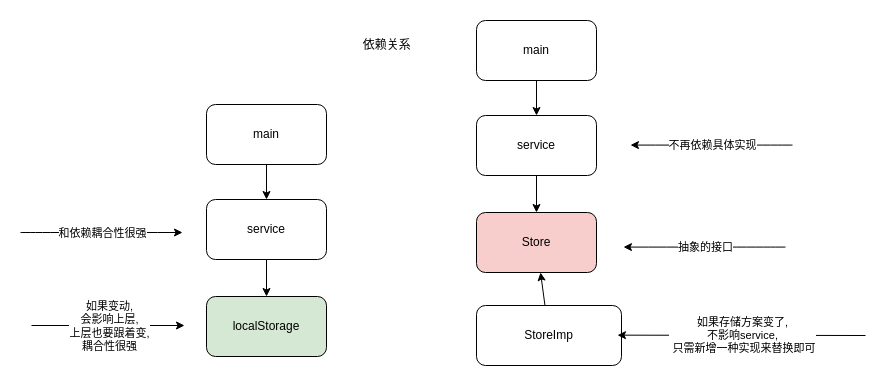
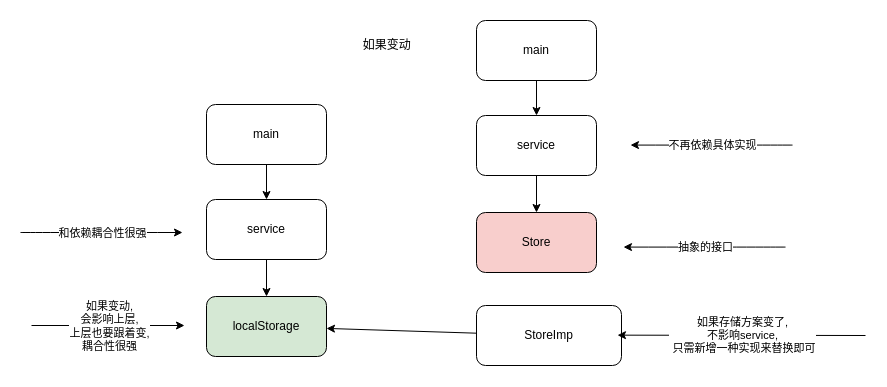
  <mxCell id="0" />
  <mxCell id="1" parent="0" />
  <mxCell id="2" value="" style="edgeStyle=none;html=1;movable=0;resizable=0;rotatable=0;deletable=0;editable=0;connectable=0;" edge="1" parent="1" source="3" target="5"><mxGeometry relative="1" as="geometry" /></mxCell>
  <mxCell id="3" value="main" style="rounded=1;whiteSpace=wrap;html=1;movable=0;resizable=0;rotatable=0;deletable=0;editable=0;connectable=0;" vertex="1" parent="1"><mxGeometry x="206" y="104" width="120" height="60" as="geometry" /></mxCell>
  <mxCell id="4" value="" style="edgeStyle=none;html=1;movable=0;resizable=0;rotatable=0;deletable=0;editable=0;connectable=0;" edge="1" parent="1" source="5" target="6"><mxGeometry relative="1" as="geometry" /></mxCell>
  <mxCell id="5" value="service" style="rounded=1;whiteSpace=wrap;html=1;movable=0;resizable=0;rotatable=0;deletable=0;editable=0;connectable=0;" vertex="1" parent="1"><mxGeometry x="206" y="199" width="120" height="60" as="geometry" /></mxCell>
  <mxCell id="6" value="localStorage" style="rounded=1;whiteSpace=wrap;html=1;movable=0;resizable=0;rotatable=0;deletable=0;editable=0;connectable=0;fillColor=#d5e8d4;" vertex="1" parent="1"><mxGeometry x="206" y="296" width="120" height="60" as="geometry" /></mxCell>
- <mxCell id="7" value="&amp;nbsp;依赖关系" style="text;html=1;strokeColor=none;fillColor=none;align=center;verticalAlign=middle;whiteSpace=wrap;rounded=0;movable=0;resizable=0;rotatable=0;deletable=0;editable=0;connectable=0;" vertex="1" parent="1"><mxGeometry x="355" y="30" width="60" height="30" as="geometry" /></mxCell>
+ <mxCell id="7" value="&amp;nbsp;如果变动" style="text;html=1;strokeColor=none;fillColor=none;align=center;verticalAlign=middle;whiteSpace=wrap;rounded=0;movable=0;resizable=0;rotatable=0;deletable=0;editable=0;connectable=0;" vertex="1" parent="1"><mxGeometry x="355" y="30" width="60" height="30" as="geometry" /></mxCell>
  <mxCell id="8" value="" style="edgeStyle=none;html=1;movable=0;resizable=0;rotatable=0;deletable=0;editable=0;connectable=0;" edge="1" parent="1" source="9" target="11"><mxGeometry relative="1" as="geometry" /></mxCell>
  <mxCell id="9" value="main" style="rounded=1;whiteSpace=wrap;html=1;movable=0;resizable=0;rotatable=0;deletable=0;editable=0;connectable=0;" vertex="1" parent="1"><mxGeometry x="476" y="20" width="120" height="60" as="geometry" /></mxCell>
  <mxCell id="10" value="" style="edgeStyle=none;html=1;movable=0;resizable=0;rotatable=0;deletable=0;editable=0;connectable=0;" edge="1" parent="1" source="11" target="12"><mxGeometry relative="1" as="geometry" /></mxCell>
  <mxCell id="11" value="service" style="rounded=1;whiteSpace=wrap;html=1;movable=0;resizable=0;rotatable=0;deletable=0;editable=0;connectable=0;" vertex="1" parent="1"><mxGeometry x="476" y="115" width="120" height="60" as="geometry" /></mxCell>
  <mxCell id="12" value="Store" style="rounded=1;whiteSpace=wrap;html=1;movable=0;resizable=0;rotatable=0;deletable=0;editable=0;connectable=0;fillColor=#f8cecc;" vertex="1" parent="1"><mxGeometry x="476" y="212" width="120" height="60" as="geometry" /></mxCell>
- <mxCell id="13" value="" style="edgeStyle=none;html=1;movable=0;resizable=0;rotatable=0;deletable=0;editable=0;connectable=0;" edge="1" parent="1" source="14" target="12"><mxGeometry relative="1" as="geometry" /></mxCell>
+ <mxCell id="13" value="" style="edgeStyle=none;html=1;movable=0;resizable=0;rotatable=0;deletable=0;editable=0;connectable=0;" edge="1" parent="1" source="14" target="6"><mxGeometry relative="1" as="geometry" /></mxCell>
  <mxCell id="14" value="StoreImp" style="rounded=1;whiteSpace=wrap;html=1;movable=0;resizable=0;rotatable=0;deletable=0;editable=0;connectable=0;" vertex="1" parent="1"><mxGeometry x="476" y="305" width="145" height="60" as="geometry" /></mxCell>
  <mxCell id="15" value="" style="endArrow=classic;html=1;movable=0;resizable=0;rotatable=0;deletable=0;editable=0;connectable=0;" edge="1" parent="1"><mxGeometry relative="1" as="geometry"><mxPoint x="31" y="325" as="sourcePoint" /><mxPoint x="184" y="325" as="targetPoint" /></mxGeometry></mxCell>
  <mxCell id="16" value="如果变动,&lt;br&gt;会影响上层,&lt;br&gt;上层也要跟着变,&lt;br&gt;耦合性很强" style="edgeLabel;resizable=0;html=1;align=center;verticalAlign=middle;movable=0;rotatable=0;deletable=0;editable=0;connectable=0;" connectable="0" vertex="1" parent="15"><mxGeometry relative="1" as="geometry" /></mxCell>
  <mxCell id="17" value="" style="endArrow=classic;html=1;movable=0;resizable=0;rotatable=0;deletable=0;editable=0;connectable=0;" edge="1" parent="1"><mxGeometry relative="1" as="geometry"><mxPoint x="865" y="335" as="sourcePoint" /><mxPoint x="617" y="334.66" as="targetPoint" /></mxGeometry></mxCell>
  <mxCell id="18" value="如果存储方案变了,&lt;br&gt;不影响service,&lt;br&gt;&amp;nbsp;只需新增一种实现来替换即可" style="edgeLabel;resizable=0;html=1;align=center;verticalAlign=middle;movable=0;rotatable=0;deletable=0;editable=0;connectable=0;" connectable="0" vertex="1" parent="17"><mxGeometry relative="1" as="geometry" /></mxCell>
  <mxCell id="19" value="" style="endArrow=classic;html=1;curved=1;movable=0;resizable=0;rotatable=0;deletable=0;editable=0;connectable=0;" edge="1" parent="1"><mxGeometry relative="1" as="geometry"><mxPoint x="20" y="232" as="sourcePoint" /><mxPoint x="182" y="232" as="targetPoint" /></mxGeometry></mxCell>
  <mxCell id="20" value="和依赖耦合性很强" style="edgeLabel;resizable=0;html=1;align=center;verticalAlign=middle;movable=0;rotatable=0;deletable=0;editable=0;connectable=0;" connectable="0" vertex="1" parent="19"><mxGeometry relative="1" as="geometry" /></mxCell>
  <mxCell id="21" value="" style="endArrow=classic;html=1;curved=1;movable=0;resizable=0;rotatable=0;deletable=0;editable=0;connectable=0;" edge="1" parent="1"><mxGeometry relative="1" as="geometry"><mxPoint x="792" y="144.58" as="sourcePoint" /><mxPoint x="630" y="144.58" as="targetPoint" /></mxGeometry></mxCell>
  <mxCell id="22" value="不再依赖具体实现" style="edgeLabel;resizable=0;html=1;align=center;verticalAlign=middle;movable=0;rotatable=0;deletable=0;editable=0;connectable=0;" connectable="0" vertex="1" parent="21"><mxGeometry relative="1" as="geometry" /></mxCell>
  <mxCell id="23" value="" style="endArrow=classic;html=1;curved=1;movable=0;resizable=0;rotatable=0;deletable=0;editable=0;connectable=0;" edge="1" parent="1"><mxGeometry relative="1" as="geometry"><mxPoint x="785" y="246.58" as="sourcePoint" /><mxPoint x="623" y="246.58" as="targetPoint" /></mxGeometry></mxCell>
  <mxCell id="24" value="抽象的接口" style="edgeLabel;resizable=0;html=1;align=center;verticalAlign=middle;movable=0;rotatable=0;deletable=0;editable=0;connectable=0;" connectable="0" vertex="1" parent="23"><mxGeometry relative="1" as="geometry" /></mxCell>
